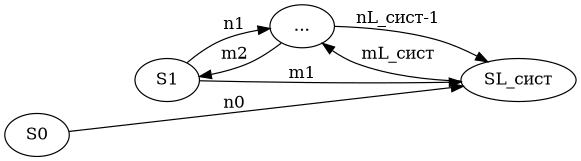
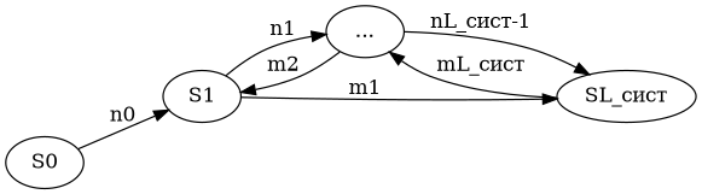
  digraph {
    rankdir=LR
    S0
    S1
    "..."
    "SL_сист"
-   S0 -> "SL_сист" [label=n0]
+   S0 -> S1 [label=n0]
    S1 -> "..." [label=n1]
    S1 -> "..." [dir=back label=m2]
    "..." -> "SL_сист" [label="nL_сист-1"]
    "..." -> "SL_сист" [dir=back label="mL_сист"]
    "SL_сист" -> S1 [dir=back label=m1]
  }
